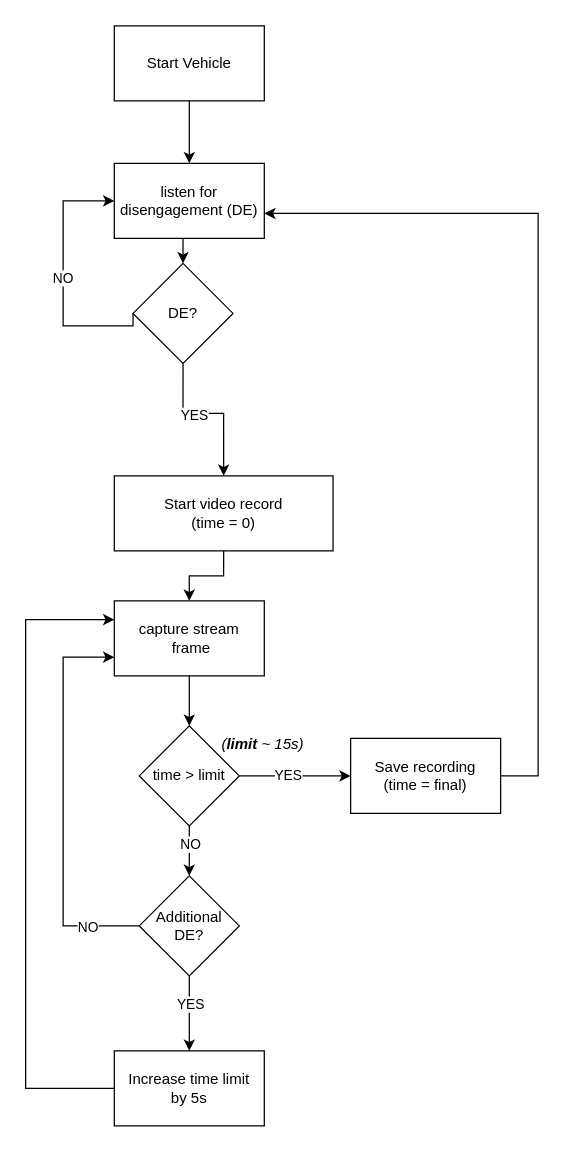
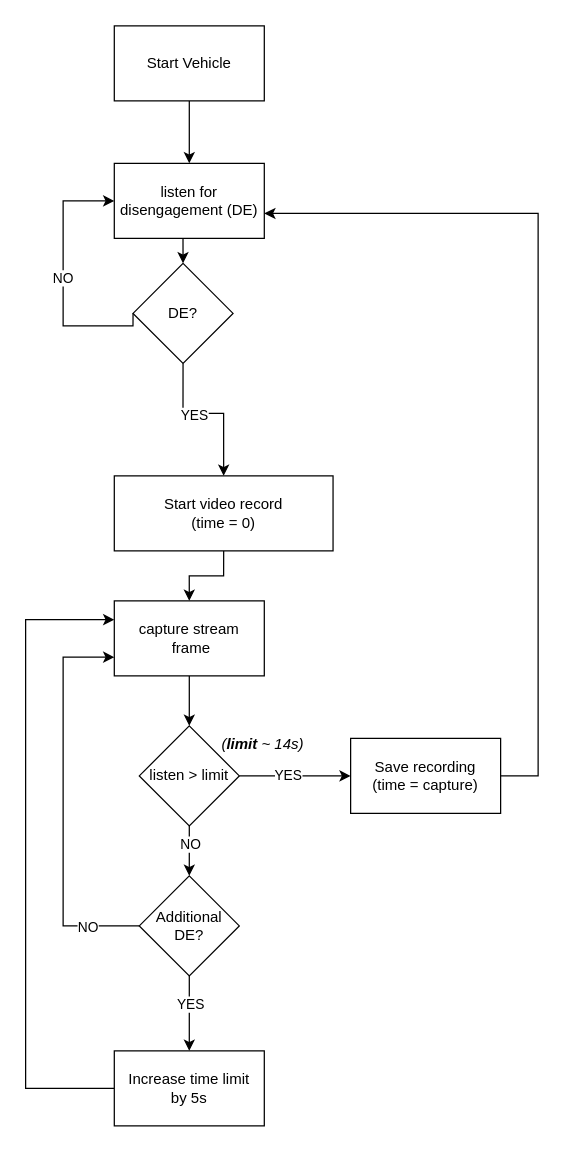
  <mxCell id="0" />
  <mxCell id="1" parent="0" />
  <mxCell id="2" style="edgeStyle=orthogonalEdgeStyle;rounded=0;orthogonalLoop=1;jettySize=auto;html=1;exitX=0.5;exitY=1;exitDx=0;exitDy=0;entryX=0.5;entryY=0;entryDx=0;entryDy=0;" edge="1" parent="1" source="3" target="8"><mxGeometry relative="1" as="geometry" /></mxCell>
  <mxCell id="3" value="listen for disengagement&amp;nbsp;(DE)" style="rounded=0;whiteSpace=wrap;html=1;" vertex="1" parent="1"><mxGeometry x="90.94" y="130" width="120" height="60" as="geometry" /></mxCell>
  <mxCell id="4" style="edgeStyle=orthogonalEdgeStyle;rounded=0;orthogonalLoop=1;jettySize=auto;html=1;exitX=0;exitY=0.5;exitDx=0;exitDy=0;entryX=0;entryY=0.5;entryDx=0;entryDy=0;" edge="1" parent="1" source="8" target="3"><mxGeometry relative="1" as="geometry"><Array as="points"><mxPoint x="50" y="260" /><mxPoint x="50" y="160" /></Array></mxGeometry></mxCell>
  <mxCell id="5" value="NO" style="edgeLabel;html=1;align=center;verticalAlign=middle;resizable=0;points=[];" vertex="1" connectable="0" parent="4"><mxGeometry x="-0.075" y="1" relative="1" as="geometry"><mxPoint y="-8" as="offset" /></mxGeometry></mxCell>
  <mxCell id="6" style="edgeStyle=orthogonalEdgeStyle;rounded=0;orthogonalLoop=1;jettySize=auto;html=1;exitX=0.5;exitY=1;exitDx=0;exitDy=0;entryX=0.5;entryY=0;entryDx=0;entryDy=0;" edge="1" parent="1" source="8" target="10"><mxGeometry relative="1" as="geometry"><Array as="points"><mxPoint x="150.94" y="330" /><mxPoint x="150.94" y="330" /></Array></mxGeometry></mxCell>
  <mxCell id="7" value="YES" style="edgeLabel;html=1;align=center;verticalAlign=middle;resizable=0;points=[];" vertex="1" connectable="0" parent="6"><mxGeometry x="-0.205" y="-1" relative="1" as="geometry"><mxPoint as="offset" /></mxGeometry></mxCell>
  <mxCell id="8" value="DE?" style="rhombus;whiteSpace=wrap;html=1;" vertex="1" parent="1"><mxGeometry x="105.94" y="210" width="80" height="80" as="geometry" /></mxCell>
  <mxCell id="9" style="edgeStyle=orthogonalEdgeStyle;rounded=0;orthogonalLoop=1;jettySize=auto;html=1;exitX=0.5;exitY=1;exitDx=0;exitDy=0;entryX=0.5;entryY=0;entryDx=0;entryDy=0;" edge="1" parent="1" source="10" target="28"><mxGeometry relative="1" as="geometry"><mxPoint x="151" y="490" as="targetPoint" /></mxGeometry></mxCell>
  <mxCell id="10" value="&lt;div&gt;Start video record&lt;/div&gt;(time = 0)" style="rounded=0;whiteSpace=wrap;html=1;" vertex="1" parent="1"><mxGeometry x="90.94" y="380" width="175" height="60" as="geometry" /></mxCell>
  <mxCell id="11" style="edgeStyle=orthogonalEdgeStyle;rounded=0;orthogonalLoop=1;jettySize=auto;html=1;exitX=0.5;exitY=1;exitDx=0;exitDy=0;entryX=0.5;entryY=0;entryDx=0;entryDy=0;" edge="1" parent="1" source="12" target="3"><mxGeometry relative="1" as="geometry" /></mxCell>
  <mxCell id="12" value="Start Vehicle" style="rounded=0;whiteSpace=wrap;html=1;" vertex="1" parent="1"><mxGeometry x="90.94" y="20" width="120" height="60" as="geometry" /></mxCell>
  <mxCell id="13" style="edgeStyle=orthogonalEdgeStyle;rounded=0;orthogonalLoop=1;jettySize=auto;html=1;entryX=1;entryY=0.667;entryDx=0;entryDy=0;entryPerimeter=0;exitX=1;exitY=0.5;exitDx=0;exitDy=0;" edge="1" parent="1" source="25" target="3"><mxGeometry relative="1" as="geometry"><mxPoint x="390" y="540" as="sourcePoint" /><Array as="points"><mxPoint x="430" y="620" /><mxPoint x="430" y="170" /></Array></mxGeometry></mxCell>
  <mxCell id="14" style="edgeStyle=orthogonalEdgeStyle;rounded=0;orthogonalLoop=1;jettySize=auto;html=1;exitX=0.5;exitY=1;exitDx=0;exitDy=0;entryX=0.5;entryY=0;entryDx=0;entryDy=0;" edge="1" parent="1" source="17" target="22"><mxGeometry relative="1" as="geometry" /></mxCell>
  <mxCell id="15" value="NO" style="edgeLabel;html=1;align=center;verticalAlign=middle;resizable=0;points=[];" vertex="1" connectable="0" parent="14"><mxGeometry x="-0.29" y="1" relative="1" as="geometry"><mxPoint as="offset" /></mxGeometry></mxCell>
  <mxCell id="16" value="YES" style="edgeStyle=orthogonalEdgeStyle;rounded=0;orthogonalLoop=1;jettySize=auto;html=1;exitX=1;exitY=0.5;exitDx=0;exitDy=0;entryX=0;entryY=0.5;entryDx=0;entryDy=0;" edge="1" parent="1" source="17" target="25"><mxGeometry x="-0.123" relative="1" as="geometry"><mxPoint as="offset" /></mxGeometry></mxCell>
- <mxCell id="17" value="&lt;div&gt;time &amp;gt; limit&lt;/div&gt;" style="rhombus;whiteSpace=wrap;html=1;" vertex="1" parent="1"><mxGeometry x="110.94" y="580" width="80" height="80" as="geometry" /></mxCell>
+ <mxCell id="17" value="&lt;div&gt;listen &amp;gt; limit&lt;/div&gt;" style="rhombus;whiteSpace=wrap;html=1;" vertex="1" parent="1"><mxGeometry x="110.94" y="580" width="80" height="80" as="geometry" /></mxCell>
  <mxCell id="18" style="edgeStyle=orthogonalEdgeStyle;rounded=0;orthogonalLoop=1;jettySize=auto;html=1;exitX=0.5;exitY=1;exitDx=0;exitDy=0;entryX=0.5;entryY=0;entryDx=0;entryDy=0;" edge="1" parent="1" source="22" target="24"><mxGeometry relative="1" as="geometry" /></mxCell>
  <mxCell id="19" value="YES" style="edgeLabel;html=1;align=center;verticalAlign=middle;resizable=0;points=[];" vertex="1" connectable="0" parent="18"><mxGeometry x="-0.254" y="1" relative="1" as="geometry"><mxPoint as="offset" /></mxGeometry></mxCell>
  <mxCell id="20" style="edgeStyle=orthogonalEdgeStyle;rounded=0;orthogonalLoop=1;jettySize=auto;html=1;exitX=0;exitY=0.5;exitDx=0;exitDy=0;entryX=0;entryY=0.75;entryDx=0;entryDy=0;" edge="1" parent="1" source="22" target="28"><mxGeometry relative="1" as="geometry"><Array as="points"><mxPoint x="50" y="740" /><mxPoint x="50" y="525" /></Array></mxGeometry></mxCell>
  <mxCell id="21" value="NO" style="edgeLabel;html=1;align=center;verticalAlign=middle;resizable=0;points=[];" vertex="1" connectable="0" parent="20"><mxGeometry x="-0.785" y="-2" relative="1" as="geometry"><mxPoint x="-7" y="2" as="offset" /></mxGeometry></mxCell>
  <mxCell id="22" value="&lt;div&gt;Additional&lt;/div&gt;&lt;div&gt;DE?&lt;br&gt;&lt;/div&gt;" style="rhombus;whiteSpace=wrap;html=1;" vertex="1" parent="1"><mxGeometry x="110.94" y="700" width="80" height="80" as="geometry" /></mxCell>
  <mxCell id="23" style="edgeStyle=orthogonalEdgeStyle;rounded=0;orthogonalLoop=1;jettySize=auto;html=1;exitX=0;exitY=0.5;exitDx=0;exitDy=0;entryX=0;entryY=0.25;entryDx=0;entryDy=0;" edge="1" parent="1" source="24" target="28"><mxGeometry relative="1" as="geometry"><Array as="points"><mxPoint x="20" y="870" /><mxPoint x="20" y="495" /></Array></mxGeometry></mxCell>
  <mxCell id="24" value="&lt;div&gt;Increase time limit &lt;br&gt;&lt;/div&gt;&lt;div&gt;by 5s&lt;/div&gt;" style="rounded=0;whiteSpace=wrap;html=1;" vertex="1" parent="1"><mxGeometry x="90.94" y="840" width="120" height="60" as="geometry" /></mxCell>
- <mxCell id="25" value="&lt;div&gt;Save recording&lt;br&gt;&lt;/div&gt;(time = final)" style="rounded=0;whiteSpace=wrap;html=1;" vertex="1" parent="1"><mxGeometry x="280" y="590" width="120" height="60" as="geometry" /></mxCell>
- <mxCell id="26" value="(&lt;b&gt;limit &lt;/b&gt;~ 15s)" style="text;html=1;strokeColor=none;fillColor=none;align=center;verticalAlign=middle;whiteSpace=wrap;rounded=0;fontStyle=2" vertex="1" parent="1"><mxGeometry x="160" y="580" width="100" height="30" as="geometry" /></mxCell>
+ <mxCell id="25" value="&lt;div&gt;Save recording&lt;br&gt;&lt;/div&gt;(time = capture)" style="rounded=0;whiteSpace=wrap;html=1;" vertex="1" parent="1"><mxGeometry x="280" y="590" width="120" height="60" as="geometry" /></mxCell>
+ <mxCell id="26" value="(&lt;b&gt;limit &lt;/b&gt;~ 14s)" style="text;html=1;strokeColor=none;fillColor=none;align=center;verticalAlign=middle;whiteSpace=wrap;rounded=0;fontStyle=2" vertex="1" parent="1"><mxGeometry x="160" y="580" width="100" height="30" as="geometry" /></mxCell>
  <mxCell id="27" style="edgeStyle=orthogonalEdgeStyle;rounded=0;orthogonalLoop=1;jettySize=auto;html=1;exitX=0.5;exitY=1;exitDx=0;exitDy=0;entryX=0.5;entryY=0;entryDx=0;entryDy=0;" edge="1" parent="1" source="28" target="17"><mxGeometry relative="1" as="geometry"><mxPoint x="110.029" y="550" as="targetPoint" /></mxGeometry></mxCell>
  <mxCell id="28" value="&lt;div&gt;capture stream&lt;/div&gt;&lt;div&gt;&amp;nbsp;frame&lt;/div&gt;" style="rounded=0;whiteSpace=wrap;html=1;" vertex="1" parent="1"><mxGeometry x="90.94" y="480" width="120" height="60" as="geometry" /></mxCell>
